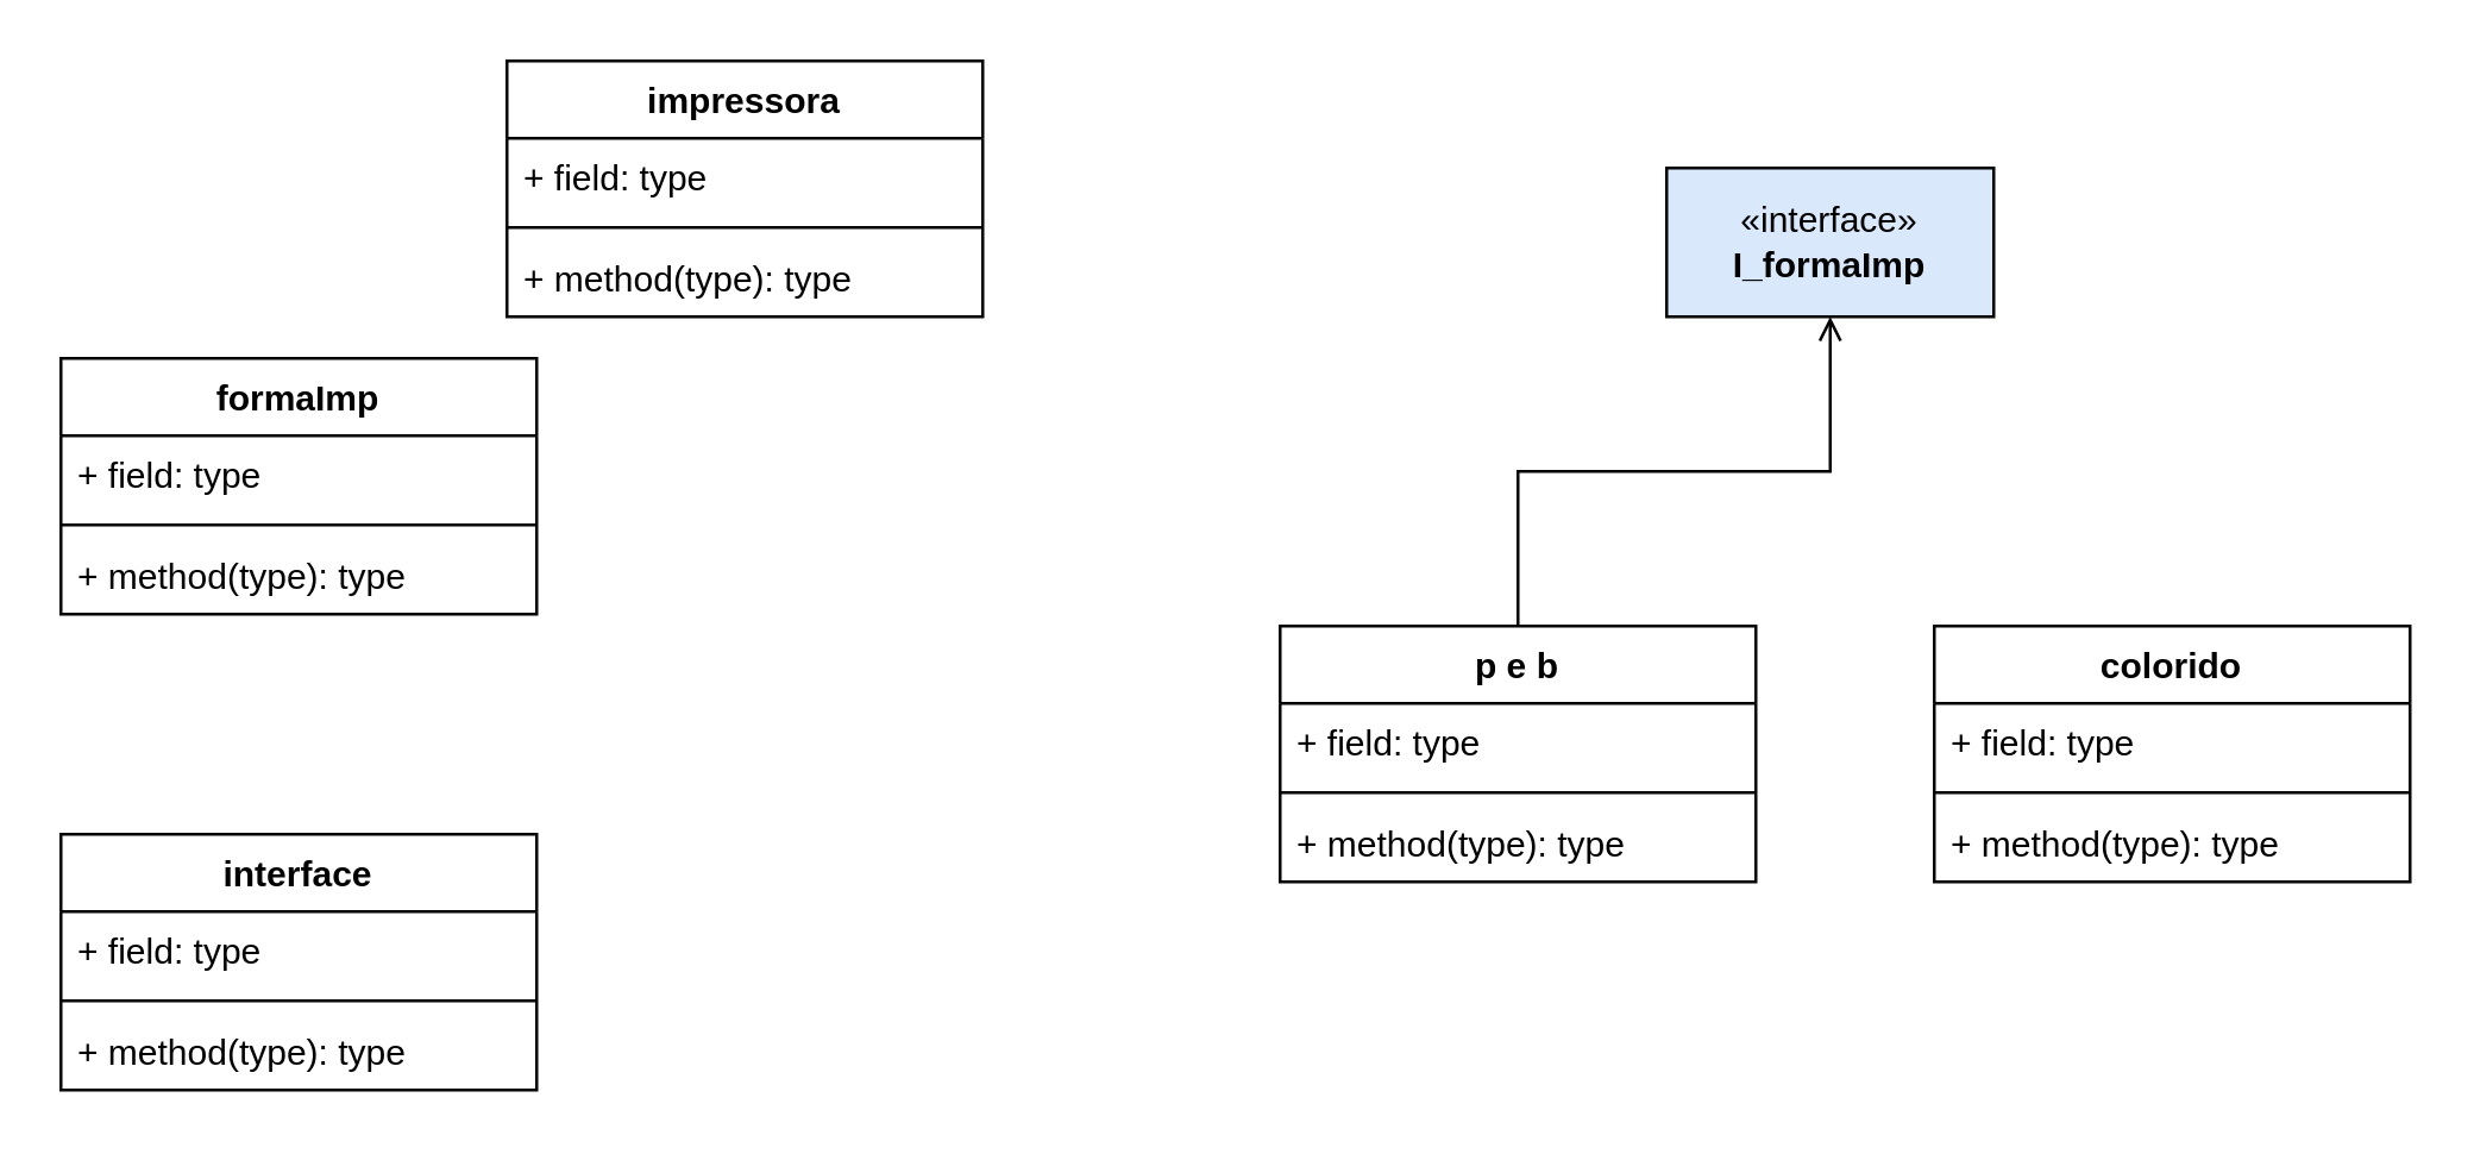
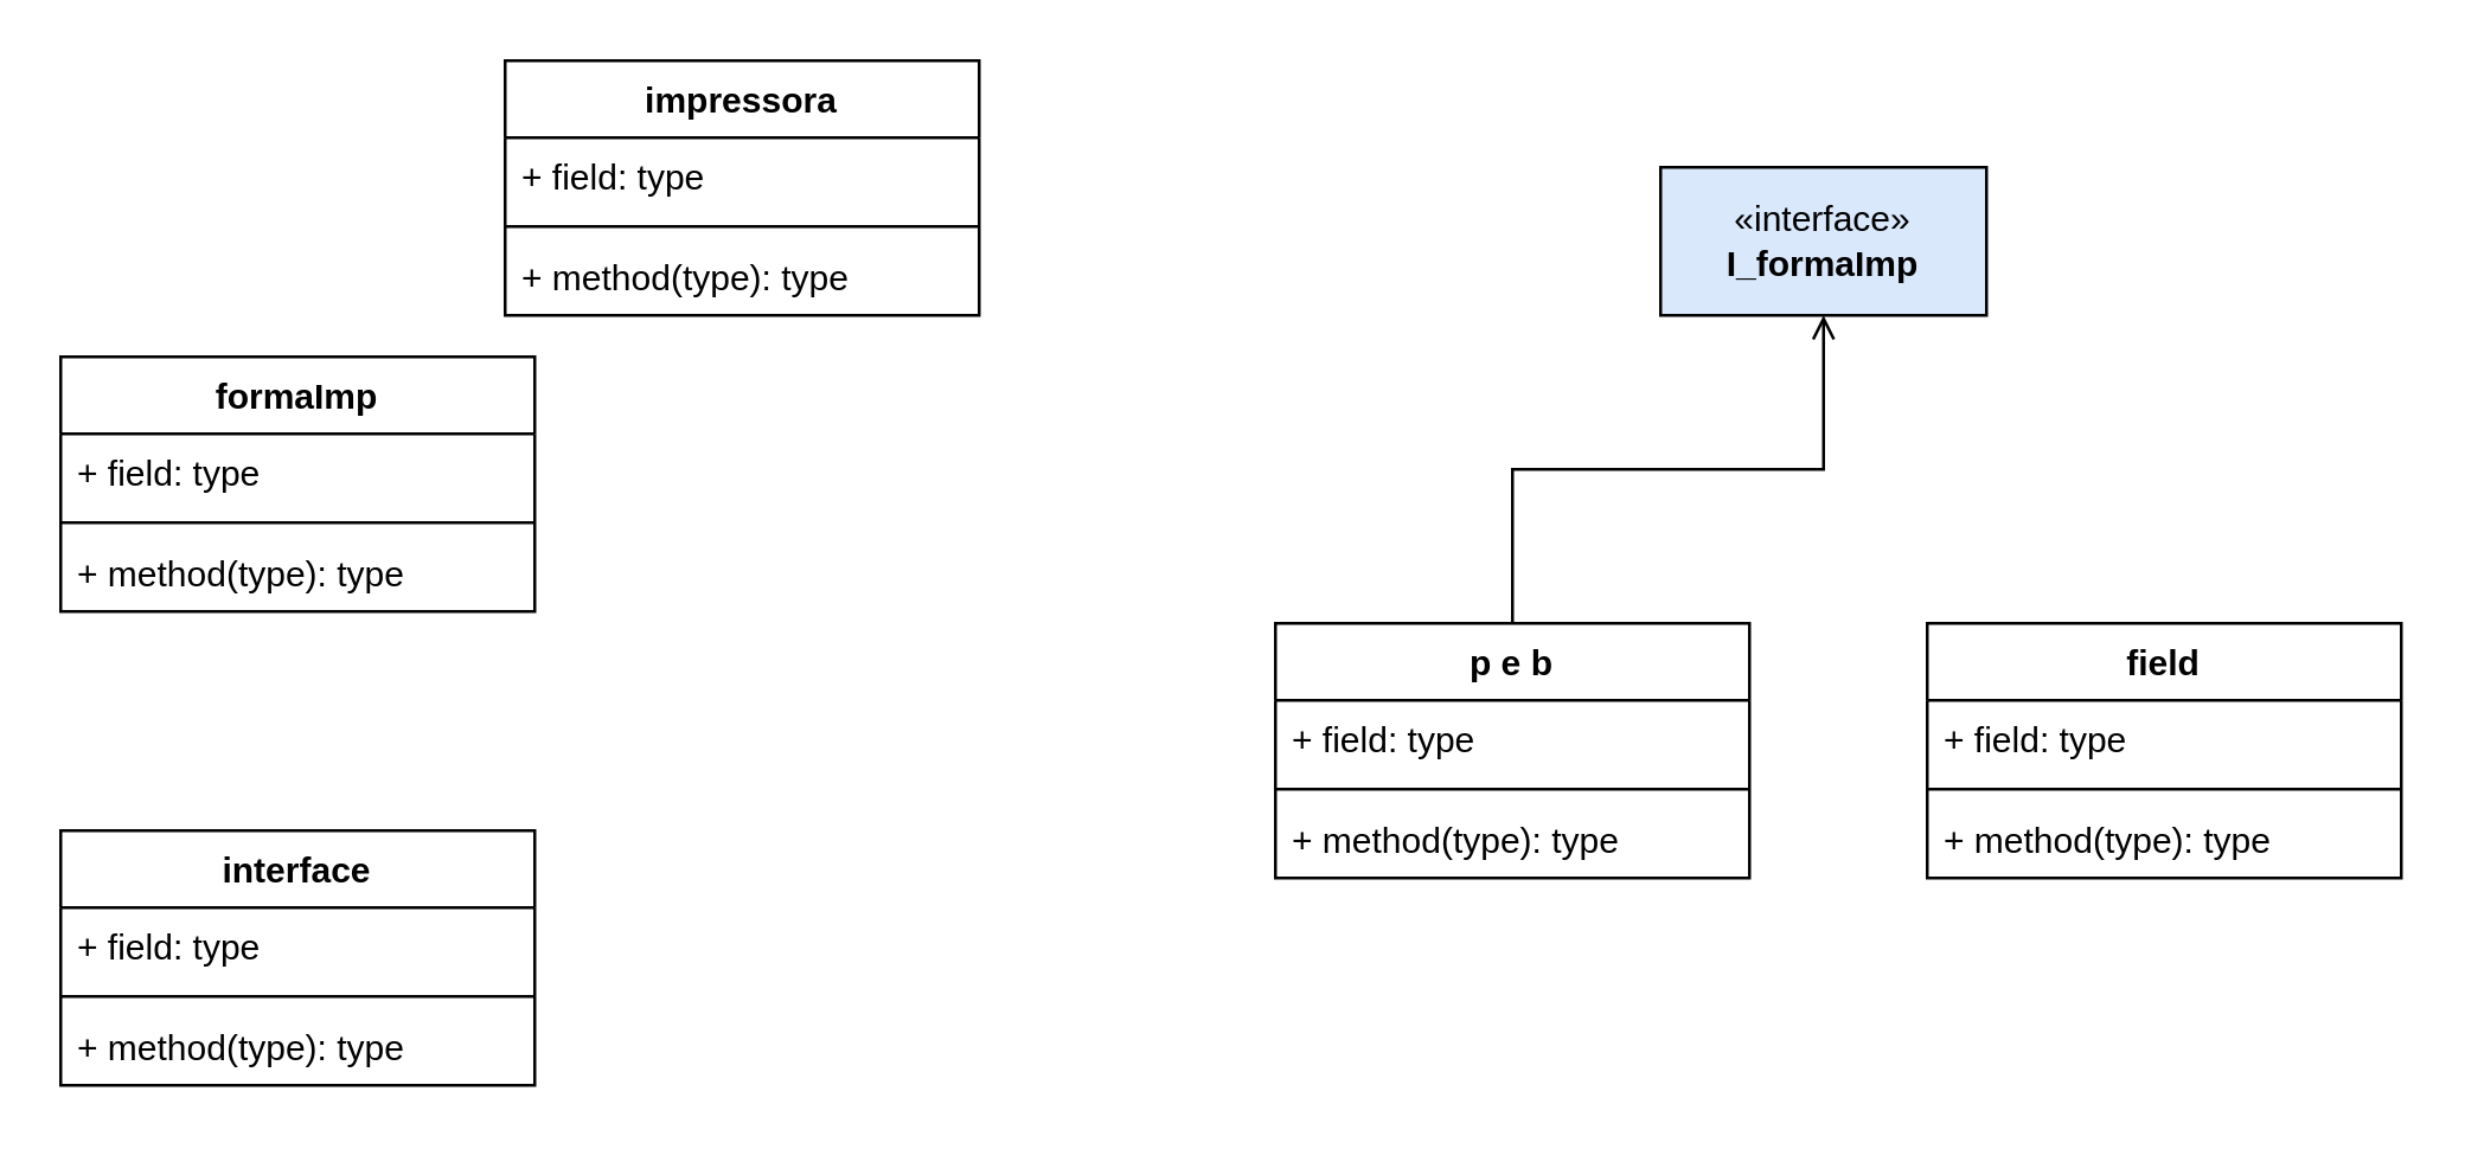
  <mxCell id="0" />
  <mxCell id="1" parent="0" />
  <mxCell id="2" value="impressora" style="swimlane;fontStyle=1;align=center;verticalAlign=top;childLayout=stackLayout;horizontal=1;startSize=26;horizontalStack=0;resizeParent=1;resizeParentMax=0;resizeLast=0;collapsible=1;marginBottom=0;whiteSpace=wrap;html=1;" vertex="1" parent="1"><mxGeometry x="170" y="20" width="160" height="86" as="geometry" /></mxCell>
  <mxCell id="3" value="+ field: type" style="text;strokeColor=none;fillColor=none;align=left;verticalAlign=top;spacingLeft=4;spacingRight=4;overflow=hidden;rotatable=0;points=[[0,0.5],[1,0.5]];portConstraint=eastwest;whiteSpace=wrap;html=1;" vertex="1" parent="2"><mxGeometry y="26" width="160" height="26" as="geometry" /></mxCell>
  <mxCell id="4" value="" style="line;strokeWidth=1;fillColor=none;align=left;verticalAlign=middle;spacingTop=-1;spacingLeft=3;spacingRight=3;rotatable=0;labelPosition=right;points=[];portConstraint=eastwest;strokeColor=inherit;" vertex="1" parent="2"><mxGeometry y="52" width="160" height="8" as="geometry" /></mxCell>
  <mxCell id="5" value="+ method(type): type" style="text;strokeColor=none;fillColor=none;align=left;verticalAlign=top;spacingLeft=4;spacingRight=4;overflow=hidden;rotatable=0;points=[[0,0.5],[1,0.5]];portConstraint=eastwest;whiteSpace=wrap;html=1;" vertex="1" parent="2"><mxGeometry y="60" width="160" height="26" as="geometry" /></mxCell>
  <mxCell id="6" value="formaImp" style="swimlane;fontStyle=1;align=center;verticalAlign=top;childLayout=stackLayout;horizontal=1;startSize=26;horizontalStack=0;resizeParent=1;resizeParentMax=0;resizeLast=0;collapsible=1;marginBottom=0;whiteSpace=wrap;html=1;" vertex="1" parent="1"><mxGeometry x="20" y="120" width="160" height="86" as="geometry" /></mxCell>
  <mxCell id="7" value="+ field: type" style="text;strokeColor=none;fillColor=none;align=left;verticalAlign=top;spacingLeft=4;spacingRight=4;overflow=hidden;rotatable=0;points=[[0,0.5],[1,0.5]];portConstraint=eastwest;whiteSpace=wrap;html=1;" vertex="1" parent="6"><mxGeometry y="26" width="160" height="26" as="geometry" /></mxCell>
  <mxCell id="8" value="" style="line;strokeWidth=1;fillColor=none;align=left;verticalAlign=middle;spacingTop=-1;spacingLeft=3;spacingRight=3;rotatable=0;labelPosition=right;points=[];portConstraint=eastwest;strokeColor=inherit;" vertex="1" parent="6"><mxGeometry y="52" width="160" height="8" as="geometry" /></mxCell>
  <mxCell id="9" value="+ method(type): type" style="text;strokeColor=none;fillColor=none;align=left;verticalAlign=top;spacingLeft=4;spacingRight=4;overflow=hidden;rotatable=0;points=[[0,0.5],[1,0.5]];portConstraint=eastwest;whiteSpace=wrap;html=1;" vertex="1" parent="6"><mxGeometry y="60" width="160" height="26" as="geometry" /></mxCell>
  <mxCell id="10" value="interface" style="swimlane;fontStyle=1;align=center;verticalAlign=top;childLayout=stackLayout;horizontal=1;startSize=26;horizontalStack=0;resizeParent=1;resizeParentMax=0;resizeLast=0;collapsible=1;marginBottom=0;whiteSpace=wrap;html=1;" vertex="1" parent="1"><mxGeometry x="20" y="280" width="160" height="86" as="geometry" /></mxCell>
  <mxCell id="11" value="+ field: type" style="text;strokeColor=none;fillColor=none;align=left;verticalAlign=top;spacingLeft=4;spacingRight=4;overflow=hidden;rotatable=0;points=[[0,0.5],[1,0.5]];portConstraint=eastwest;whiteSpace=wrap;html=1;" vertex="1" parent="10"><mxGeometry y="26" width="160" height="26" as="geometry" /></mxCell>
  <mxCell id="12" value="" style="line;strokeWidth=1;fillColor=none;align=left;verticalAlign=middle;spacingTop=-1;spacingLeft=3;spacingRight=3;rotatable=0;labelPosition=right;points=[];portConstraint=eastwest;strokeColor=inherit;" vertex="1" parent="10"><mxGeometry y="52" width="160" height="8" as="geometry" /></mxCell>
  <mxCell id="13" value="+ method(type): type" style="text;strokeColor=none;fillColor=none;align=left;verticalAlign=top;spacingLeft=4;spacingRight=4;overflow=hidden;rotatable=0;points=[[0,0.5],[1,0.5]];portConstraint=eastwest;whiteSpace=wrap;html=1;" vertex="1" parent="10"><mxGeometry y="60" width="160" height="26" as="geometry" /></mxCell>
  <mxCell id="14" style="edgeStyle=orthogonalEdgeStyle;rounded=0;orthogonalLoop=1;jettySize=auto;html=1;endArrow=open;" edge="1" parent="1" source="15" target="19"><mxGeometry relative="1" as="geometry" /></mxCell>
  <mxCell id="15" value="p e b" style="swimlane;fontStyle=1;align=center;verticalAlign=top;childLayout=stackLayout;horizontal=1;startSize=26;horizontalStack=0;resizeParent=1;resizeParentMax=0;resizeLast=0;collapsible=1;marginBottom=0;whiteSpace=wrap;html=1;" vertex="1" parent="1"><mxGeometry x="430" y="210" width="160" height="86" as="geometry" /></mxCell>
  <mxCell id="16" value="+ field: type" style="text;strokeColor=none;fillColor=none;align=left;verticalAlign=top;spacingLeft=4;spacingRight=4;overflow=hidden;rotatable=0;points=[[0,0.5],[1,0.5]];portConstraint=eastwest;whiteSpace=wrap;html=1;" vertex="1" parent="15"><mxGeometry y="26" width="160" height="26" as="geometry" /></mxCell>
  <mxCell id="17" value="" style="line;strokeWidth=1;fillColor=none;align=left;verticalAlign=middle;spacingTop=-1;spacingLeft=3;spacingRight=3;rotatable=0;labelPosition=right;points=[];portConstraint=eastwest;strokeColor=inherit;" vertex="1" parent="15"><mxGeometry y="52" width="160" height="8" as="geometry" /></mxCell>
  <mxCell id="18" value="+ method(type): type" style="text;strokeColor=none;fillColor=none;align=left;verticalAlign=top;spacingLeft=4;spacingRight=4;overflow=hidden;rotatable=0;points=[[0,0.5],[1,0.5]];portConstraint=eastwest;whiteSpace=wrap;html=1;" vertex="1" parent="15"><mxGeometry y="60" width="160" height="26" as="geometry" /></mxCell>
  <mxCell id="19" value="«interface»&lt;br&gt;&lt;b&gt;I_formaImp&lt;/b&gt;" style="html=1;whiteSpace=wrap;fillColor=#dae8fc;" vertex="1" parent="1"><mxGeometry x="560" y="56" width="110" height="50" as="geometry" /></mxCell>
- <mxCell id="20" value="colorido" style="swimlane;fontStyle=1;align=center;verticalAlign=top;childLayout=stackLayout;horizontal=1;startSize=26;horizontalStack=0;resizeParent=1;resizeParentMax=0;resizeLast=0;collapsible=1;marginBottom=0;whiteSpace=wrap;html=1;" vertex="1" parent="1"><mxGeometry x="650" y="210" width="160" height="86" as="geometry" /></mxCell>
+ <mxCell id="20" value="field" style="swimlane;fontStyle=1;align=center;verticalAlign=top;childLayout=stackLayout;horizontal=1;startSize=26;horizontalStack=0;resizeParent=1;resizeParentMax=0;resizeLast=0;collapsible=1;marginBottom=0;whiteSpace=wrap;html=1;" vertex="1" parent="1"><mxGeometry x="650" y="210" width="160" height="86" as="geometry" /></mxCell>
  <mxCell id="21" value="+ field: type" style="text;strokeColor=none;fillColor=none;align=left;verticalAlign=top;spacingLeft=4;spacingRight=4;overflow=hidden;rotatable=0;points=[[0,0.5],[1,0.5]];portConstraint=eastwest;whiteSpace=wrap;html=1;" vertex="1" parent="20"><mxGeometry y="26" width="160" height="26" as="geometry" /></mxCell>
  <mxCell id="22" value="" style="line;strokeWidth=1;fillColor=none;align=left;verticalAlign=middle;spacingTop=-1;spacingLeft=3;spacingRight=3;rotatable=0;labelPosition=right;points=[];portConstraint=eastwest;strokeColor=inherit;" vertex="1" parent="20"><mxGeometry y="52" width="160" height="8" as="geometry" /></mxCell>
  <mxCell id="23" value="+ method(type): type" style="text;strokeColor=none;fillColor=none;align=left;verticalAlign=top;spacingLeft=4;spacingRight=4;overflow=hidden;rotatable=0;points=[[0,0.5],[1,0.5]];portConstraint=eastwest;whiteSpace=wrap;html=1;" vertex="1" parent="20"><mxGeometry y="60" width="160" height="26" as="geometry" /></mxCell>
